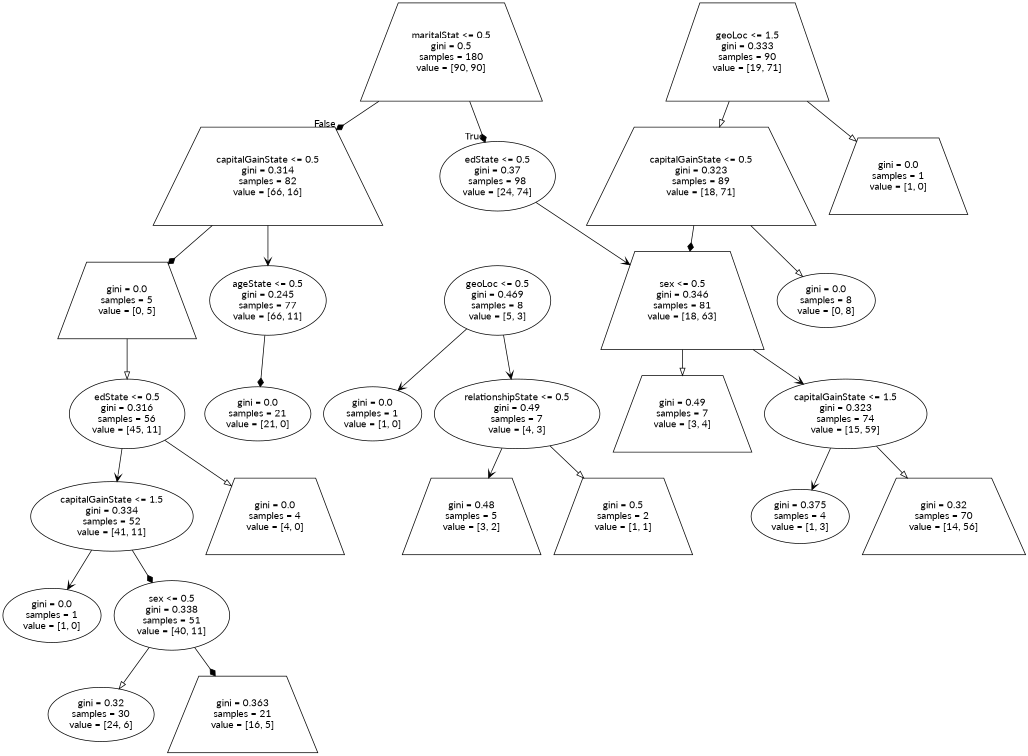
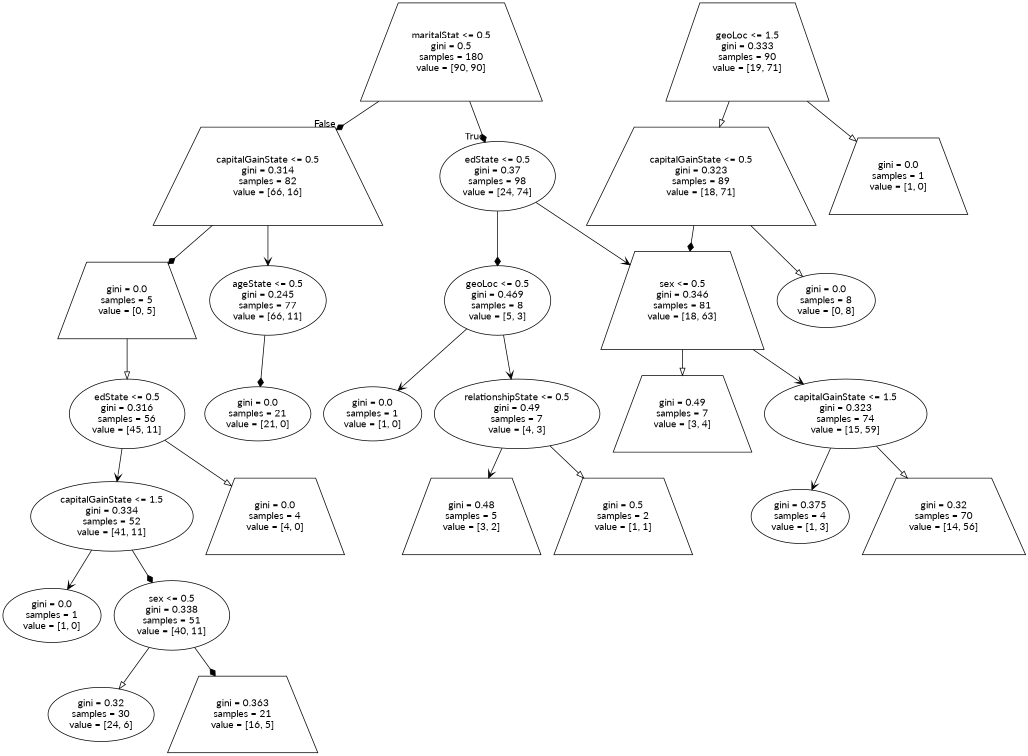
  digraph {
    fontname=Lato
    node [fontname=Lato shape=ellipse]
    edge [arrowhead=vee fontname=Lato]
    n1 [label="maritalStat <= 0.5\ngini = 0.5\nsamples = 180\nvalue = [90, 90]" shape=trapezium]
    n2 [label="edState <= 0.5\ngini = 0.37\nsamples = 98\nvalue = [24, 74]"]
    n3 [label="capitalGainState <= 0.5\ngini = 0.314\nsamples = 82\nvalue = [66, 16]" shape=trapezium]
    n4 [label="geoLoc <= 0.5\ngini = 0.469\nsamples = 8\nvalue = [5, 3]"]
    n5 [label="sex <= 0.5\ngini = 0.346\nsamples = 81\nvalue = [18, 63]" shape=trapezium]
    n6 [label="gini = 0.0\nsamples = 5\nvalue = [0, 5]" shape=trapezium]
    n7 [label="ageState <= 0.5\ngini = 0.245\nsamples = 77\nvalue = [66, 11]"]
    n8 [label="geoLoc <= 1.5\ngini = 0.333\nsamples = 90\nvalue = [19, 71]" shape=trapezium]
    n9 [label="capitalGainState <= 0.5\ngini = 0.323\nsamples = 89\nvalue = [18, 71]" shape=trapezium]
    n10 [label="gini = 0.0\nsamples = 1\nvalue = [1, 0]" shape=trapezium]
    n11 [label="gini = 0.0\nsamples = 1\nvalue = [1, 0]"]
    n12 [label="relationshipState <= 0.5\ngini = 0.49\nsamples = 7\nvalue = [4, 3]"]
    n13 [label="gini = 0.0\nsamples = 8\nvalue = [0, 8]"]
    n14 [label="gini = 0.49\nsamples = 7\nvalue = [3, 4]" shape=trapezium]
    n15 [label="capitalGainState <= 1.5\ngini = 0.323\nsamples = 74\nvalue = [15, 59]"]
    n16 [label="gini = 0.375\nsamples = 4\nvalue = [1, 3]"]
    n17 [label="gini = 0.32\nsamples = 70\nvalue = [14, 56]" shape=trapezium]
    n18 [label="gini = 0.48\nsamples = 5\nvalue = [3, 2]" shape=trapezium]
    n19 [label="gini = 0.5\nsamples = 2\nvalue = [1, 1]" shape=trapezium]
    n20 [label="edState <= 0.5\ngini = 0.316\nsamples = 56\nvalue = [45, 11]"]
    n21 [label="gini = 0.0\nsamples = 21\nvalue = [21, 0]"]
    n22 [label="capitalGainState <= 1.5\ngini = 0.334\nsamples = 52\nvalue = [41, 11]"]
    n23 [label="gini = 0.0\nsamples = 4\nvalue = [4, 0]" shape=trapezium]
    n24 [label="gini = 0.0\nsamples = 1\nvalue = [1, 0]"]
    n25 [label="sex <= 0.5\ngini = 0.338\nsamples = 51\nvalue = [40, 11]"]
    n26 [label="gini = 0.32\nsamples = 30\nvalue = [24, 6]"]
    n27 [label="gini = 0.363\nsamples = 21\nvalue = [16, 5]" shape=trapezium]
    n1 -> n2 [arrowhead=diamond headlabel=True labelangle=45 labeldistance=2.5]
    n1 -> n3 [arrowhead=diamond headlabel=False labelangle=-45 labeldistance=2.5]
+   n2 -> n4 [arrowhead=diamond]
    n2 -> n5
    n3 -> n6 [arrowhead=diamond]
    n3 -> n7
    n4 -> n11
    n4 -> n12
    n5 -> n14 [arrowhead=onormal]
    n5 -> n15
    n6 -> n20 [arrowhead=onormal]
    n7 -> n21 [arrowhead=diamond]
    n8 -> n9 [arrowhead=onormal]
    n8 -> n10 [arrowhead=onormal]
    n9 -> n5 [arrowhead=diamond]
    n9 -> n13 [arrowhead=onormal]
    n12 -> n18
    n12 -> n19 [arrowhead=onormal]
    n15 -> n16
    n15 -> n17 [arrowhead=onormal]
    n20 -> n22
    n20 -> n23 [arrowhead=onormal]
    n22 -> n24
    n22 -> n25 [arrowhead=diamond]
    n25 -> n26 [arrowhead=onormal]
    n25 -> n27 [arrowhead=diamond]
  }
